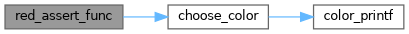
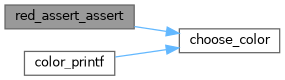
  digraph {
    rankdir=LR
    node [color=grey40 fillcolor=white fontname=Helvetica fontsize=10 shape=box style=filled]
    edge [color=steelblue1 fontname=Helvetica fontsize=10 labelfontname=Helvetica labelfontsize=10 style=solid]
-   n1 [color=gray40 fillcolor=grey60 fontcolor=black height=0.2 label=red_assert_func width=0.4]
+   n1 [color=gray40 fillcolor=grey60 fontcolor=black height=0.2 label=red_assert_assert width=0.4]
    n2 [height=0.2 label=choose_color width=0.4]
    n3 [height=0.2 label=color_printf width=0.4]
    n1 -> n2
-   n2 -> n3
+   n3 -> n2
  }
